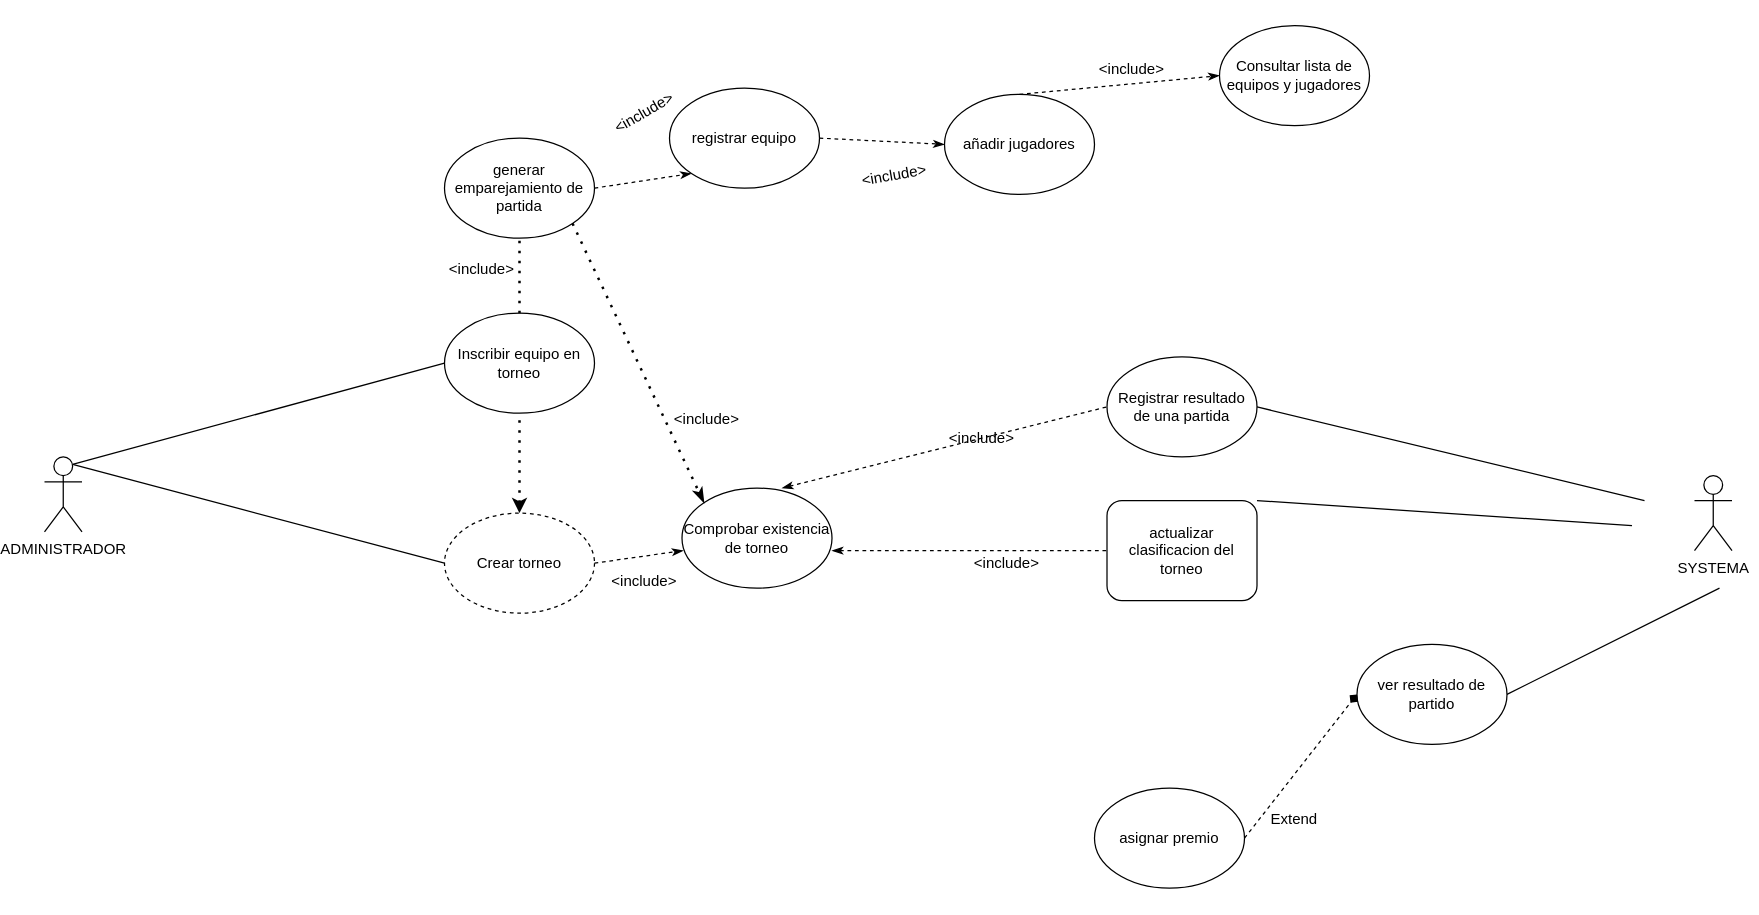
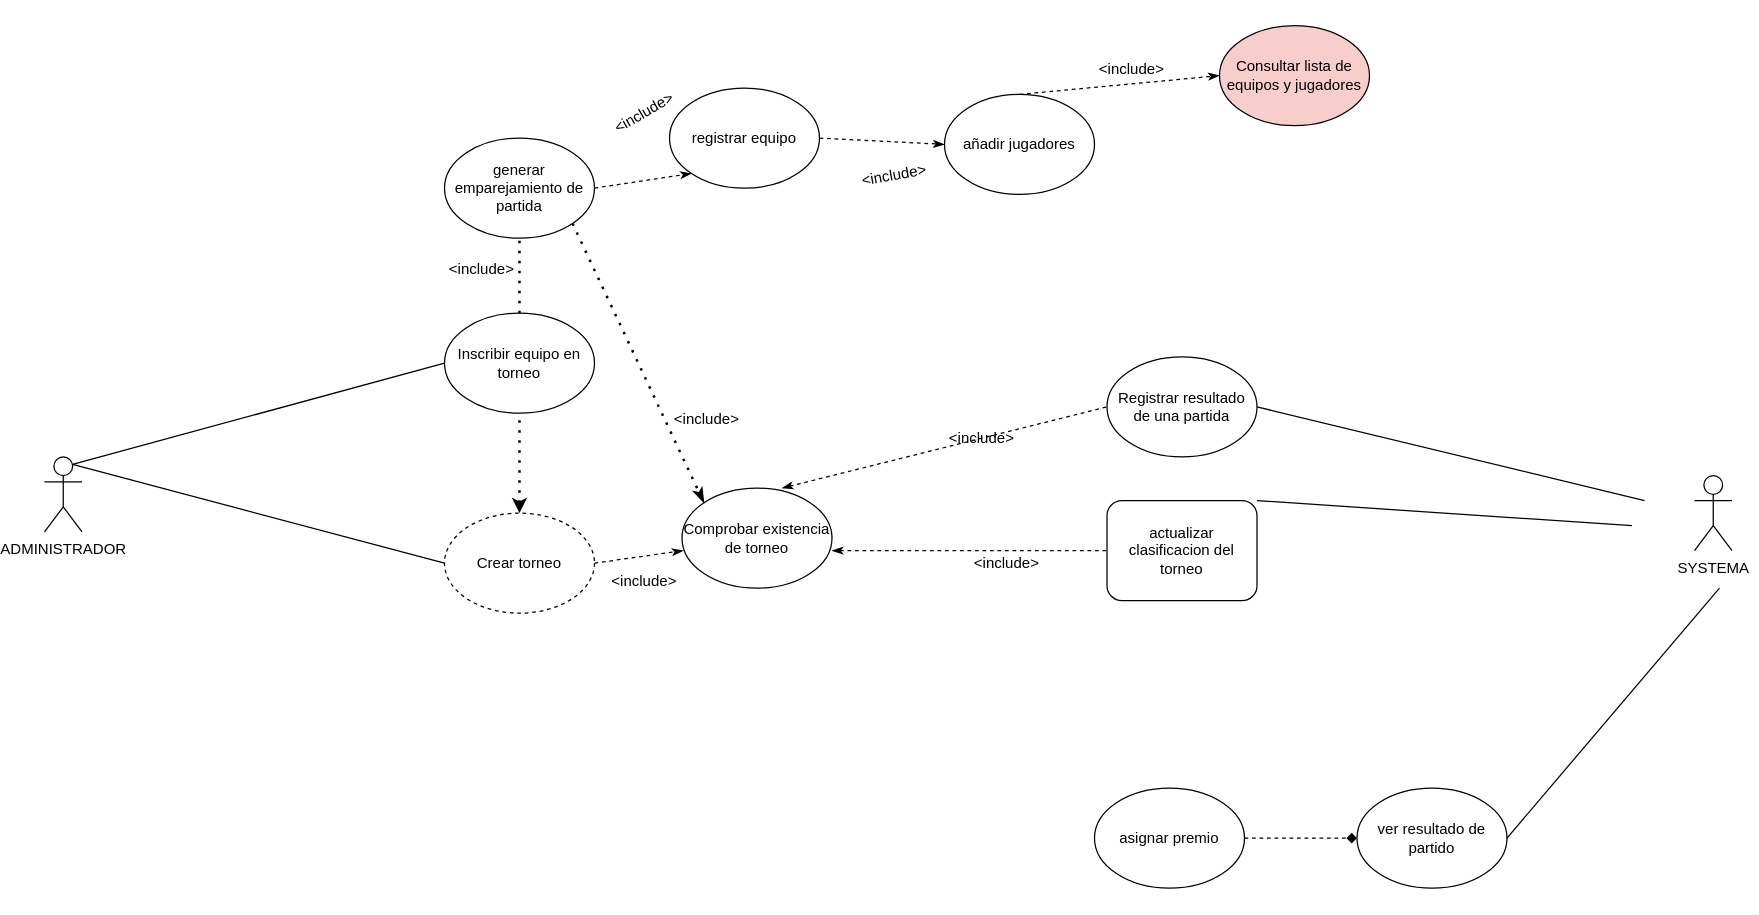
  <mxCell id="0" />
  <mxCell id="1" parent="0" />
  <mxCell id="2" value="Crear torneo" style="ellipse;whiteSpace=wrap;html=1;dashed=1;" vertex="1" parent="1"><mxGeometry x="340" y="410" width="120" height="80" as="geometry" /></mxCell>
  <mxCell id="3" value="Inscribir equipo en torneo" style="ellipse;whiteSpace=wrap;html=1;" vertex="1" parent="1"><mxGeometry x="340" y="250" width="120" height="80" as="geometry" /></mxCell>
  <mxCell id="4" value="registrar equipo" style="ellipse;whiteSpace=wrap;html=1;" vertex="1" parent="1"><mxGeometry x="520" y="70" width="120" height="80" as="geometry" /></mxCell>
  <mxCell id="5" value="añadir jugadores" style="ellipse;whiteSpace=wrap;html=1;" vertex="1" parent="1"><mxGeometry x="740" y="75" width="120" height="80" as="geometry" /></mxCell>
- <mxCell id="6" value="Consultar lista de equipos y jugadores" style="ellipse;whiteSpace=wrap;html=1;" vertex="1" parent="1"><mxGeometry x="960" y="20" width="120" height="80" as="geometry" /></mxCell>
+ <mxCell id="6" value="Consultar lista de equipos y jugadores" style="ellipse;whiteSpace=wrap;html=1;fillColor=#f8cecc;" vertex="1" parent="1"><mxGeometry x="960" y="20" width="120" height="80" as="geometry" /></mxCell>
  <mxCell id="7" value="ADMINISTRADOR" style="shape=umlActor;verticalLabelPosition=bottom;verticalAlign=top;html=1;outlineConnect=0;" vertex="1" parent="1"><mxGeometry x="20" y="365" width="30" height="60" as="geometry" /></mxCell>
  <mxCell id="8" value="generar emparejamiento de partida" style="ellipse;whiteSpace=wrap;html=1;" vertex="1" parent="1"><mxGeometry x="340" y="110" width="120" height="80" as="geometry" /></mxCell>
  <mxCell id="9" value="" style="endArrow=none;html=1;rounded=0;entryX=0;entryY=0.5;entryDx=0;entryDy=0;exitX=0.75;exitY=0.1;exitDx=0;exitDy=0;exitPerimeter=0;" edge="1" parent="1" source="7" target="3"><mxGeometry width="50" height="50" relative="1" as="geometry"><mxPoint x="70" y="320" as="sourcePoint" /><mxPoint x="570" y="110" as="targetPoint" /></mxGeometry></mxCell>
  <mxCell id="10" value="" style="endArrow=none;html=1;rounded=0;exitX=0.75;exitY=0.1;exitDx=0;exitDy=0;exitPerimeter=0;entryX=0;entryY=0.5;entryDx=0;entryDy=0;" edge="1" parent="1" source="7" target="2"><mxGeometry width="50" height="50" relative="1" as="geometry"><mxPoint x="290" y="330" as="sourcePoint" /><mxPoint x="340" y="280" as="targetPoint" /></mxGeometry></mxCell>
  <mxCell id="11" value="" style="endArrow=none;dashed=1;html=1;dashPattern=1 3;strokeWidth=2;rounded=0;entryX=0.5;entryY=1;entryDx=0;entryDy=0;exitX=0.5;exitY=0;exitDx=0;exitDy=0;startArrow=classic;startFill=1;" edge="1" parent="1" source="2" target="3"><mxGeometry width="50" height="50" relative="1" as="geometry"><mxPoint x="640" y="300" as="sourcePoint" /><mxPoint x="690" y="250" as="targetPoint" /></mxGeometry></mxCell>
  <mxCell id="12" value="" style="endArrow=classicThin;dashed=1;html=1;rounded=0;entryX=0;entryY=1;entryDx=0;entryDy=0;endFill=1;exitX=1;exitY=0.5;exitDx=0;exitDy=0;" edge="1" parent="1" source="8" target="4"><mxGeometry width="50" height="50" relative="1" as="geometry"><mxPoint x="460" y="290" as="sourcePoint" /><mxPoint x="510" y="240" as="targetPoint" /></mxGeometry></mxCell>
  <mxCell id="13" value="&amp;lt;include&amp;gt;" style="text;html=1;align=center;verticalAlign=middle;whiteSpace=wrap;rounded=0;rotation=-10;" vertex="1" parent="1"><mxGeometry x="670" y="125" width="60" height="30" as="geometry" /></mxCell>
  <mxCell id="14" value="&amp;lt;include&amp;gt;" style="text;html=1;align=center;verticalAlign=middle;whiteSpace=wrap;rounded=0;rotation=-30;" vertex="1" parent="1"><mxGeometry x="470" y="75" width="60" height="30" as="geometry" /></mxCell>
  <mxCell id="15" value="Registrar resultado de una partida" style="ellipse;whiteSpace=wrap;html=1;" vertex="1" parent="1"><mxGeometry x="870" y="285" width="120" height="80" as="geometry" /></mxCell>
  <mxCell id="16" value="actualizar clasificacion del torneo" style="whiteSpace=wrap;html=1;rounded=1;" vertex="1" parent="1"><mxGeometry x="870" y="400" width="120" height="80" as="geometry" /></mxCell>
  <mxCell id="17" value="SYSTEMA" style="shape=umlActor;verticalLabelPosition=bottom;verticalAlign=top;html=1;outlineConnect=0;" vertex="1" parent="1"><mxGeometry x="1340" y="380" width="30" height="60" as="geometry" /></mxCell>
  <mxCell id="18" value="" style="endArrow=none;dashed=1;html=1;rounded=0;startArrow=classicThin;startFill=1;entryX=0;entryY=0.5;entryDx=0;entryDy=0;" edge="1" parent="1" target="15"><mxGeometry width="50" height="50" relative="1" as="geometry"><mxPoint x="610" y="390" as="sourcePoint" /><mxPoint x="740" y="340" as="targetPoint" /></mxGeometry></mxCell>
  <mxCell id="19" value="" style="endArrow=none;dashed=1;html=1;rounded=0;entryX=0;entryY=0.5;entryDx=0;entryDy=0;startArrow=classicThin;startFill=1;" edge="1" parent="1" target="16"><mxGeometry width="50" height="50" relative="1" as="geometry"><mxPoint x="650" y="440" as="sourcePoint" /><mxPoint x="720" y="440" as="targetPoint" /></mxGeometry></mxCell>
  <mxCell id="20" value="Comprobar existencia de torneo" style="ellipse;whiteSpace=wrap;html=1;" vertex="1" parent="1"><mxGeometry x="530" y="390" width="120" height="80" as="geometry" /></mxCell>
  <mxCell id="21" value="" style="endArrow=classicThin;dashed=1;html=1;rounded=0;exitX=1;exitY=0.5;exitDx=0;exitDy=0;entryX=0.008;entryY=0.625;entryDx=0;entryDy=0;entryPerimeter=0;endFill=1;" edge="1" parent="1" source="2" target="20"><mxGeometry width="50" height="50" relative="1" as="geometry"><mxPoint x="470" y="430" as="sourcePoint" /><mxPoint x="520" y="380" as="targetPoint" /></mxGeometry></mxCell>
  <mxCell id="22" value="&amp;lt;include&amp;gt;" style="text;html=1;align=center;verticalAlign=middle;whiteSpace=wrap;rounded=0;" vertex="1" parent="1"><mxGeometry x="470" y="450" width="60" height="30" as="geometry" /></mxCell>
  <mxCell id="23" value="&amp;lt;include&amp;gt;" style="text;html=1;align=center;verticalAlign=middle;whiteSpace=wrap;rounded=0;" vertex="1" parent="1"><mxGeometry x="760" y="435" width="60" height="30" as="geometry" /></mxCell>
  <mxCell id="24" value="&amp;lt;include&amp;gt;" style="text;html=1;align=center;verticalAlign=middle;whiteSpace=wrap;rounded=0;" vertex="1" parent="1"><mxGeometry x="740" y="335" width="60" height="30" as="geometry" /></mxCell>
- <mxCell id="25" value="ver resultado de partido" style="ellipse;whiteSpace=wrap;html=1;" vertex="1" parent="1"><mxGeometry x="1070" y="515" width="120" height="80" as="geometry" /></mxCell>
+ <mxCell id="25" value="ver resultado de partido" style="ellipse;whiteSpace=wrap;html=1;" vertex="1" parent="1"><mxGeometry x="1070" y="630" width="120" height="80" as="geometry" /></mxCell>
  <mxCell id="26" value="" style="endArrow=none;html=1;rounded=0;exitX=1;exitY=0.5;exitDx=0;exitDy=0;" edge="1" parent="1" source="15"><mxGeometry width="50" height="50" relative="1" as="geometry"><mxPoint x="1121" y="310" as="sourcePoint" /><mxPoint x="1300" y="400" as="targetPoint" /></mxGeometry></mxCell>
  <mxCell id="27" value="" style="endArrow=none;html=1;rounded=0;exitX=1;exitY=0.5;exitDx=0;exitDy=0;" edge="1" parent="1" source="25"><mxGeometry width="50" height="50" relative="1" as="geometry"><mxPoint x="1121" y="370" as="sourcePoint" /><mxPoint x="1360" y="470" as="targetPoint" /></mxGeometry></mxCell>
  <mxCell id="28" value="" style="endArrow=none;html=1;rounded=0;exitX=1;exitY=0;exitDx=0;exitDy=0;" edge="1" parent="1" source="16"><mxGeometry width="50" height="50" relative="1" as="geometry"><mxPoint x="1121" y="335" as="sourcePoint" /><mxPoint x="1290" y="420" as="targetPoint" /></mxGeometry></mxCell>
  <mxCell id="29" value="" style="endArrow=classicThin;dashed=1;html=1;rounded=0;exitX=1;exitY=0.5;exitDx=0;exitDy=0;entryX=0;entryY=0.5;entryDx=0;entryDy=0;endFill=1;" edge="1" parent="1" source="4" target="5"><mxGeometry width="50" height="50" relative="1" as="geometry"><mxPoint x="690" y="230" as="sourcePoint" /><mxPoint x="740" y="180" as="targetPoint" /></mxGeometry></mxCell>
  <mxCell id="30" value="" style="endArrow=classicThin;dashed=1;html=1;rounded=0;exitX=0.5;exitY=0;exitDx=0;exitDy=0;entryX=0;entryY=0.5;entryDx=0;entryDy=0;endFill=1;" edge="1" parent="1" source="5" target="6"><mxGeometry width="50" height="50" relative="1" as="geometry"><mxPoint x="900" y="110" as="sourcePoint" /><mxPoint x="950" y="60" as="targetPoint" /></mxGeometry></mxCell>
  <mxCell id="31" value="&amp;lt;include&amp;gt;" style="text;html=1;align=center;verticalAlign=middle;whiteSpace=wrap;rounded=0;" vertex="1" parent="1"><mxGeometry x="860" y="40" width="60" height="30" as="geometry" /></mxCell>
  <mxCell id="32" value="asignar premio" style="ellipse;whiteSpace=wrap;html=1;" vertex="1" parent="1"><mxGeometry x="860" y="630" width="120" height="80" as="geometry" /></mxCell>
  <mxCell id="33" value="" style="endArrow=diamond;dashed=1;html=1;rounded=0;exitX=1;exitY=0.5;exitDx=0;exitDy=0;entryX=0;entryY=0.5;entryDx=0;entryDy=0;" edge="1" parent="1" source="32" target="25"><mxGeometry width="50" height="50" relative="1" as="geometry"><mxPoint x="1140" y="620" as="sourcePoint" /><mxPoint x="1190" y="570" as="targetPoint" /></mxGeometry></mxCell>
- <mxCell id="34" value="Extend" style="text;html=1;align=center;verticalAlign=middle;whiteSpace=wrap;rounded=0;" vertex="1" parent="1"><mxGeometry x="990" y="640" width="60" height="30" as="geometry" /></mxCell>
  <mxCell id="35" value="" style="endArrow=none;dashed=1;html=1;dashPattern=1 3;strokeWidth=2;rounded=0;entryX=0.5;entryY=1;entryDx=0;entryDy=0;" edge="1" parent="1" target="8"><mxGeometry width="50" height="50" relative="1" as="geometry"><mxPoint x="400" y="250" as="sourcePoint" /><mxPoint x="450" y="200" as="targetPoint" /></mxGeometry></mxCell>
  <mxCell id="36" value="&amp;lt;include&amp;gt;" style="text;html=1;align=center;verticalAlign=middle;whiteSpace=wrap;rounded=0;" vertex="1" parent="1"><mxGeometry x="340" y="200" width="60" height="30" as="geometry" /></mxCell>
  <mxCell id="37" value="" style="endArrow=classicThin;dashed=1;html=1;dashPattern=1 3;strokeWidth=2;rounded=0;exitX=1;exitY=1;exitDx=0;exitDy=0;entryX=0;entryY=0;entryDx=0;entryDy=0;endFill=1;" edge="1" parent="1" source="8" target="20"><mxGeometry width="50" height="50" relative="1" as="geometry"><mxPoint x="540" y="300" as="sourcePoint" /><mxPoint x="590" y="250" as="targetPoint" /></mxGeometry></mxCell>
  <mxCell id="38" value="&amp;lt;include&amp;gt;" style="text;html=1;align=center;verticalAlign=middle;whiteSpace=wrap;rounded=0;" vertex="1" parent="1"><mxGeometry x="520" y="320" width="60" height="30" as="geometry" /></mxCell>
